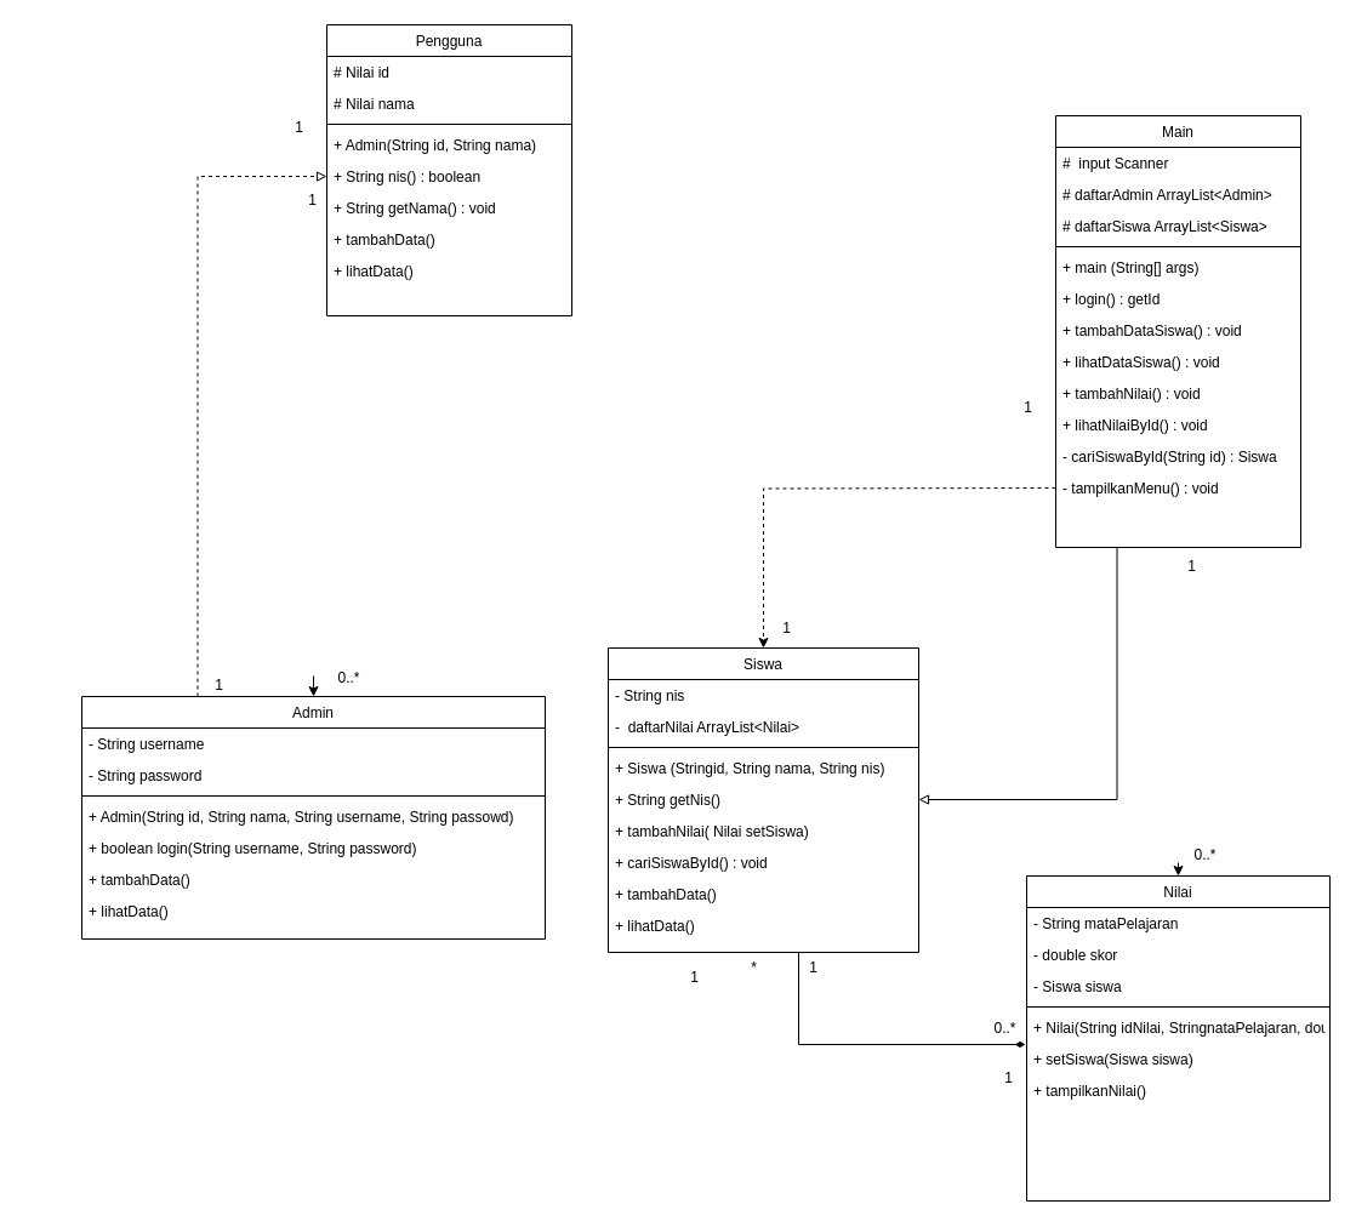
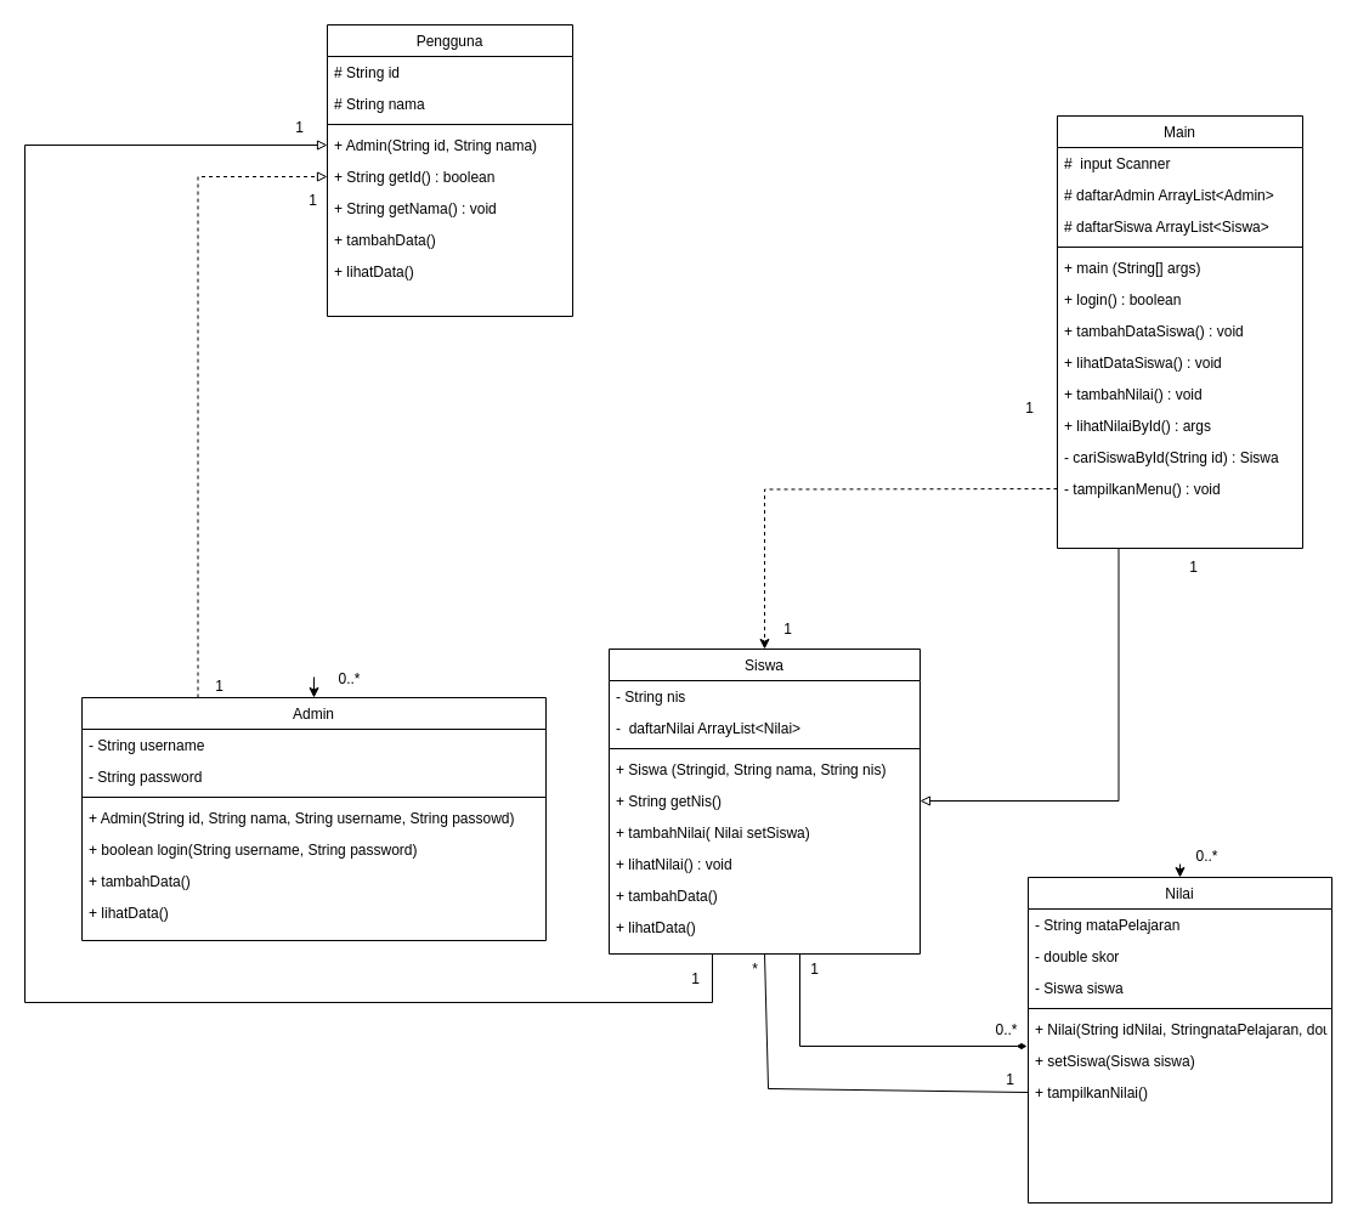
  <mxCell id="0" />
  <mxCell id="1" parent="0" />
  <mxCell id="2" style="edgeStyle=orthogonalEdgeStyle;rounded=0;orthogonalLoop=1;jettySize=auto;html=1;exitX=0.25;exitY=1;exitDx=0;exitDy=0;endArrow=block;endFill=0;" parent="1" source="3" target="40" edge="1"><mxGeometry relative="1" as="geometry" /></mxCell>
  <mxCell id="3" value="Main" style="swimlane;fontStyle=0;align=center;verticalAlign=top;childLayout=stackLayout;horizontal=1;startSize=26;horizontalStack=0;resizeParent=1;resizeLast=0;collapsible=1;marginBottom=0;rounded=0;shadow=0;strokeWidth=1;" parent="1" vertex="1"><mxGeometry x="870" y="95" width="202" height="356" as="geometry"><mxRectangle x="550" y="140" width="160" height="26" as="alternateBounds" /></mxGeometry></mxCell>
  <mxCell id="4" value="#  input Scanner" style="text;align=left;verticalAlign=top;spacingLeft=4;spacingRight=4;overflow=hidden;rotatable=0;points=[[0,0.5],[1,0.5]];portConstraint=eastwest;" parent="3" vertex="1"><mxGeometry y="26" width="202" height="26" as="geometry" /></mxCell>
  <mxCell id="5" value="# daftarAdmin ArrayList&lt;Admin&gt;" style="text;align=left;verticalAlign=top;spacingLeft=4;spacingRight=4;overflow=hidden;rotatable=0;points=[[0,0.5],[1,0.5]];portConstraint=eastwest;rounded=0;shadow=0;html=0;" parent="3" vertex="1"><mxGeometry y="52" width="202" height="26" as="geometry" /></mxCell>
  <mxCell id="6" value="# daftarSiswa ArrayList&lt;Siswa&gt; " style="text;align=left;verticalAlign=top;spacingLeft=4;spacingRight=4;overflow=hidden;rotatable=0;points=[[0,0.5],[1,0.5]];portConstraint=eastwest;rounded=0;shadow=0;html=0;" parent="3" vertex="1"><mxGeometry y="78" width="202" height="26" as="geometry" /></mxCell>
  <mxCell id="7" value="" style="line;html=1;strokeWidth=1;align=left;verticalAlign=middle;spacingTop=-1;spacingLeft=3;spacingRight=3;rotatable=0;labelPosition=right;points=[];portConstraint=eastwest;" parent="3" vertex="1"><mxGeometry y="104" width="202" height="8" as="geometry" /></mxCell>
  <mxCell id="8" value="+ main (String[] args)" style="text;align=left;verticalAlign=top;spacingLeft=4;spacingRight=4;overflow=hidden;rotatable=0;points=[[0,0.5],[1,0.5]];portConstraint=eastwest;" parent="3" vertex="1"><mxGeometry y="112" width="202" height="26" as="geometry" /></mxCell>
- <mxCell id="9" value="+ login() : getId" style="text;align=left;verticalAlign=top;spacingLeft=4;spacingRight=4;overflow=hidden;rotatable=0;points=[[0,0.5],[1,0.5]];portConstraint=eastwest;" parent="3" vertex="1"><mxGeometry y="138" width="202" height="26" as="geometry" /></mxCell>
+ <mxCell id="9" value="+ login() : boolean" style="text;align=left;verticalAlign=top;spacingLeft=4;spacingRight=4;overflow=hidden;rotatable=0;points=[[0,0.5],[1,0.5]];portConstraint=eastwest;" parent="3" vertex="1"><mxGeometry y="138" width="202" height="26" as="geometry" /></mxCell>
  <mxCell id="10" value="+ tambahDataSiswa() : void" style="text;align=left;verticalAlign=top;spacingLeft=4;spacingRight=4;overflow=hidden;rotatable=0;points=[[0,0.5],[1,0.5]];portConstraint=eastwest;" parent="3" vertex="1"><mxGeometry y="164" width="202" height="26" as="geometry" /></mxCell>
  <mxCell id="11" value="+ lihatDataSiswa() : void" style="text;align=left;verticalAlign=top;spacingLeft=4;spacingRight=4;overflow=hidden;rotatable=0;points=[[0,0.5],[1,0.5]];portConstraint=eastwest;" parent="3" vertex="1"><mxGeometry y="190" width="202" height="26" as="geometry" /></mxCell>
  <mxCell id="12" value="+ tambahNilai() : void" style="text;align=left;verticalAlign=top;spacingLeft=4;spacingRight=4;overflow=hidden;rotatable=0;points=[[0,0.5],[1,0.5]];portConstraint=eastwest;" parent="3" vertex="1"><mxGeometry y="216" width="202" height="26" as="geometry" /></mxCell>
- <mxCell id="13" value="+ lihatNilaiById() : void" style="text;align=left;verticalAlign=top;spacingLeft=4;spacingRight=4;overflow=hidden;rotatable=0;points=[[0,0.5],[1,0.5]];portConstraint=eastwest;" parent="3" vertex="1"><mxGeometry y="242" width="202" height="26" as="geometry" /></mxCell>
+ <mxCell id="13" value="+ lihatNilaiById() : args" style="text;align=left;verticalAlign=top;spacingLeft=4;spacingRight=4;overflow=hidden;rotatable=0;points=[[0,0.5],[1,0.5]];portConstraint=eastwest;" parent="3" vertex="1"><mxGeometry y="242" width="202" height="26" as="geometry" /></mxCell>
  <mxCell id="14" value="- cariSiswaById(String id) : Siswa" style="text;align=left;verticalAlign=top;spacingLeft=4;spacingRight=4;overflow=hidden;rotatable=0;points=[[0,0.5],[1,0.5]];portConstraint=eastwest;" parent="3" vertex="1"><mxGeometry y="268" width="202" height="26" as="geometry" /></mxCell>
  <mxCell id="15" value="- tampilkanMenu() : void" style="text;align=left;verticalAlign=top;spacingLeft=4;spacingRight=4;overflow=hidden;rotatable=0;points=[[0,0.5],[1,0.5]];portConstraint=eastwest;" parent="3" vertex="1"><mxGeometry y="294" width="202" height="26" as="geometry" /></mxCell>
  <mxCell id="16" value="Pengguna" style="swimlane;fontStyle=0;align=center;verticalAlign=top;childLayout=stackLayout;horizontal=1;startSize=26;horizontalStack=0;resizeParent=1;resizeLast=0;collapsible=1;marginBottom=0;rounded=0;shadow=0;strokeWidth=1;" parent="1" vertex="1"><mxGeometry x="269" y="20" width="202" height="240" as="geometry"><mxRectangle x="550" y="140" width="160" height="26" as="alternateBounds" /></mxGeometry></mxCell>
- <mxCell id="17" value="# Nilai id" style="text;align=left;verticalAlign=top;spacingLeft=4;spacingRight=4;overflow=hidden;rotatable=0;points=[[0,0.5],[1,0.5]];portConstraint=eastwest;rounded=0;shadow=0;html=0;" parent="16" vertex="1"><mxGeometry y="26" width="202" height="26" as="geometry" /></mxCell>
- <mxCell id="18" value="# Nilai nama" style="text;align=left;verticalAlign=top;spacingLeft=4;spacingRight=4;overflow=hidden;rotatable=0;points=[[0,0.5],[1,0.5]];portConstraint=eastwest;rounded=0;shadow=0;html=0;" parent="16" vertex="1"><mxGeometry y="52" width="202" height="26" as="geometry" /></mxCell>
+ <mxCell id="17" value="# String id" style="text;align=left;verticalAlign=top;spacingLeft=4;spacingRight=4;overflow=hidden;rotatable=0;points=[[0,0.5],[1,0.5]];portConstraint=eastwest;rounded=0;shadow=0;html=0;" parent="16" vertex="1"><mxGeometry y="26" width="202" height="26" as="geometry" /></mxCell>
+ <mxCell id="18" value="# String nama" style="text;align=left;verticalAlign=top;spacingLeft=4;spacingRight=4;overflow=hidden;rotatable=0;points=[[0,0.5],[1,0.5]];portConstraint=eastwest;rounded=0;shadow=0;html=0;" parent="16" vertex="1"><mxGeometry y="52" width="202" height="26" as="geometry" /></mxCell>
  <mxCell id="19" value="" style="line;html=1;strokeWidth=1;align=left;verticalAlign=middle;spacingTop=-1;spacingLeft=3;spacingRight=3;rotatable=0;labelPosition=right;points=[];portConstraint=eastwest;" parent="16" vertex="1"><mxGeometry y="78" width="202" height="8" as="geometry" /></mxCell>
  <mxCell id="20" value="+ Admin(String id, String nama)" style="text;align=left;verticalAlign=top;spacingLeft=4;spacingRight=4;overflow=hidden;rotatable=0;points=[[0,0.5],[1,0.5]];portConstraint=eastwest;" parent="16" vertex="1"><mxGeometry y="86" width="202" height="26" as="geometry" /></mxCell>
- <mxCell id="21" value="+ String nis() : boolean" style="text;align=left;verticalAlign=top;spacingLeft=4;spacingRight=4;overflow=hidden;rotatable=0;points=[[0,0.5],[1,0.5]];portConstraint=eastwest;" parent="16" vertex="1"><mxGeometry y="112" width="202" height="26" as="geometry" /></mxCell>
+ <mxCell id="21" value="+ String getId() : boolean" style="text;align=left;verticalAlign=top;spacingLeft=4;spacingRight=4;overflow=hidden;rotatable=0;points=[[0,0.5],[1,0.5]];portConstraint=eastwest;" parent="16" vertex="1"><mxGeometry y="112" width="202" height="26" as="geometry" /></mxCell>
  <mxCell id="22" value="+ String getNama() : void" style="text;align=left;verticalAlign=top;spacingLeft=4;spacingRight=4;overflow=hidden;rotatable=0;points=[[0,0.5],[1,0.5]];portConstraint=eastwest;" parent="16" vertex="1"><mxGeometry y="138" width="202" height="26" as="geometry" /></mxCell>
  <mxCell id="23" value="+ tambahData()" style="text;align=left;verticalAlign=top;spacingLeft=4;spacingRight=4;overflow=hidden;rotatable=0;points=[[0,0.5],[1,0.5]];portConstraint=eastwest;" parent="16" vertex="1"><mxGeometry y="164" width="202" height="26" as="geometry" /></mxCell>
  <mxCell id="24" value="+ lihatData()" style="text;align=left;verticalAlign=top;spacingLeft=4;spacingRight=4;overflow=hidden;rotatable=0;points=[[0,0.5],[1,0.5]];portConstraint=eastwest;" parent="16" vertex="1"><mxGeometry y="190" width="202" height="26" as="geometry" /></mxCell>
  <mxCell id="25" style="edgeStyle=orthogonalEdgeStyle;rounded=0;orthogonalLoop=1;jettySize=auto;html=1;exitX=0.25;exitY=0;exitDx=0;exitDy=0;endArrow=block;endFill=0;dashed=1;" parent="1" source="26" target="21" edge="1"><mxGeometry relative="1" as="geometry" /></mxCell>
  <mxCell id="26" value="Admin" style="swimlane;fontStyle=0;align=center;verticalAlign=top;childLayout=stackLayout;horizontal=1;startSize=26;horizontalStack=0;resizeParent=1;resizeLast=0;collapsible=1;marginBottom=0;rounded=0;shadow=0;strokeWidth=1;" parent="1" vertex="1"><mxGeometry x="67" y="574" width="382" height="200" as="geometry"><mxRectangle x="550" y="140" width="160" height="26" as="alternateBounds" /></mxGeometry></mxCell>
  <mxCell id="27" value="- String username" style="text;align=left;verticalAlign=top;spacingLeft=4;spacingRight=4;overflow=hidden;rotatable=0;points=[[0,0.5],[1,0.5]];portConstraint=eastwest;rounded=0;shadow=0;html=0;" parent="26" vertex="1"><mxGeometry y="26" width="382" height="26" as="geometry" /></mxCell>
  <mxCell id="28" value="- String password" style="text;align=left;verticalAlign=top;spacingLeft=4;spacingRight=4;overflow=hidden;rotatable=0;points=[[0,0.5],[1,0.5]];portConstraint=eastwest;rounded=0;shadow=0;html=0;" parent="26" vertex="1"><mxGeometry y="52" width="382" height="26" as="geometry" /></mxCell>
  <mxCell id="29" value="" style="line;html=1;strokeWidth=1;align=left;verticalAlign=middle;spacingTop=-1;spacingLeft=3;spacingRight=3;rotatable=0;labelPosition=right;points=[];portConstraint=eastwest;" parent="26" vertex="1"><mxGeometry y="78" width="382" height="8" as="geometry" /></mxCell>
  <mxCell id="30" value="+ Admin(String id, String nama, String username, String passowd)&#10;" style="text;align=left;verticalAlign=top;spacingLeft=4;spacingRight=4;overflow=hidden;rotatable=0;points=[[0,0.5],[1,0.5]];portConstraint=eastwest;" parent="26" vertex="1"><mxGeometry y="86" width="382" height="26" as="geometry" /></mxCell>
  <mxCell id="31" value="+ boolean login(String username, String password)" style="text;align=left;verticalAlign=top;spacingLeft=4;spacingRight=4;overflow=hidden;rotatable=0;points=[[0,0.5],[1,0.5]];portConstraint=eastwest;" parent="26" vertex="1"><mxGeometry y="112" width="382" height="26" as="geometry" /></mxCell>
  <mxCell id="32" value="+ tambahData()" style="text;align=left;verticalAlign=top;spacingLeft=4;spacingRight=4;overflow=hidden;rotatable=0;points=[[0,0.5],[1,0.5]];portConstraint=eastwest;" parent="26" vertex="1"><mxGeometry y="138" width="382" height="26" as="geometry" /></mxCell>
  <mxCell id="33" value="+ lihatData()" style="text;align=left;verticalAlign=top;spacingLeft=4;spacingRight=4;overflow=hidden;rotatable=0;points=[[0,0.5],[1,0.5]];portConstraint=eastwest;" parent="26" vertex="1"><mxGeometry y="164" width="382" height="26" as="geometry" /></mxCell>
+ <mxCell id="34" style="edgeStyle=orthogonalEdgeStyle;rounded=0;orthogonalLoop=1;jettySize=auto;html=1;entryX=0;entryY=0.5;entryDx=0;entryDy=0;endArrow=block;endFill=0;" parent="1" source="35" target="20" edge="1"><mxGeometry relative="1" as="geometry"><mxPoint x="150.879" y="133.182" as="targetPoint" /><Array as="points"><mxPoint x="586" y="825" /><mxPoint x="20" y="825" /><mxPoint x="20" y="119" /></Array></mxGeometry></mxCell>
  <mxCell id="35" value="Siswa" style="swimlane;fontStyle=0;align=center;verticalAlign=top;childLayout=stackLayout;horizontal=1;startSize=26;horizontalStack=0;resizeParent=1;resizeLast=0;collapsible=1;marginBottom=0;rounded=0;shadow=0;strokeWidth=1;" parent="1" vertex="1"><mxGeometry x="501" y="534" width="256" height="251" as="geometry"><mxRectangle x="550" y="140" width="160" height="26" as="alternateBounds" /></mxGeometry></mxCell>
  <mxCell id="36" value="- String nis" style="text;align=left;verticalAlign=top;spacingLeft=4;spacingRight=4;overflow=hidden;rotatable=0;points=[[0,0.5],[1,0.5]];portConstraint=eastwest;rounded=0;shadow=0;html=0;" parent="35" vertex="1"><mxGeometry y="26" width="256" height="26" as="geometry" /></mxCell>
  <mxCell id="37" value="-  daftarNilai ArrayList&lt;Nilai&gt;" style="text;align=left;verticalAlign=top;spacingLeft=4;spacingRight=4;overflow=hidden;rotatable=0;points=[[0,0.5],[1,0.5]];portConstraint=eastwest;rounded=0;shadow=0;html=0;" parent="35" vertex="1"><mxGeometry y="52" width="256" height="26" as="geometry" /></mxCell>
  <mxCell id="38" value="" style="line;html=1;strokeWidth=1;align=left;verticalAlign=middle;spacingTop=-1;spacingLeft=3;spacingRight=3;rotatable=0;labelPosition=right;points=[];portConstraint=eastwest;" parent="35" vertex="1"><mxGeometry y="78" width="256" height="8" as="geometry" /></mxCell>
  <mxCell id="39" value="+ Siswa (Stringid, String nama, String nis)" style="text;align=left;verticalAlign=top;spacingLeft=4;spacingRight=4;overflow=hidden;rotatable=0;points=[[0,0.5],[1,0.5]];portConstraint=eastwest;" parent="35" vertex="1"><mxGeometry y="86" width="256" height="26" as="geometry" /></mxCell>
  <mxCell id="40" value="+ String getNis()" style="text;align=left;verticalAlign=top;spacingLeft=4;spacingRight=4;overflow=hidden;rotatable=0;points=[[0,0.5],[1,0.5]];portConstraint=eastwest;" parent="35" vertex="1"><mxGeometry y="112" width="256" height="26" as="geometry" /></mxCell>
  <mxCell id="41" value="+ tambahNilai( Nilai setSiswa)" style="text;align=left;verticalAlign=top;spacingLeft=4;spacingRight=4;overflow=hidden;rotatable=0;points=[[0,0.5],[1,0.5]];portConstraint=eastwest;" parent="35" vertex="1"><mxGeometry y="138" width="256" height="26" as="geometry" /></mxCell>
- <mxCell id="42" value="+ cariSiswaById() : void" style="text;align=left;verticalAlign=top;spacingLeft=4;spacingRight=4;overflow=hidden;rotatable=0;points=[[0,0.5],[1,0.5]];portConstraint=eastwest;" parent="35" vertex="1"><mxGeometry y="164" width="256" height="26" as="geometry" /></mxCell>
+ <mxCell id="42" value="+ lihatNilai() : void" style="text;align=left;verticalAlign=top;spacingLeft=4;spacingRight=4;overflow=hidden;rotatable=0;points=[[0,0.5],[1,0.5]];portConstraint=eastwest;" parent="35" vertex="1"><mxGeometry y="164" width="256" height="26" as="geometry" /></mxCell>
  <mxCell id="43" value="+ tambahData()" style="text;align=left;verticalAlign=top;spacingLeft=4;spacingRight=4;overflow=hidden;rotatable=0;points=[[0,0.5],[1,0.5]];portConstraint=eastwest;" parent="35" vertex="1"><mxGeometry y="190" width="256" height="26" as="geometry" /></mxCell>
  <mxCell id="44" value="+ lihatData()" style="text;align=left;verticalAlign=top;spacingLeft=4;spacingRight=4;overflow=hidden;rotatable=0;points=[[0,0.5],[1,0.5]];portConstraint=eastwest;" parent="35" vertex="1"><mxGeometry y="216" width="256" height="26" as="geometry" /></mxCell>
  <mxCell id="45" value="Nilai" style="swimlane;fontStyle=0;align=center;verticalAlign=top;childLayout=stackLayout;horizontal=1;startSize=26;horizontalStack=0;resizeParent=1;resizeLast=0;collapsible=1;marginBottom=0;rounded=0;shadow=0;strokeWidth=1;" parent="1" vertex="1"><mxGeometry x="846" y="722" width="250" height="268" as="geometry"><mxRectangle x="550" y="140" width="160" height="26" as="alternateBounds" /></mxGeometry></mxCell>
  <mxCell id="46" value="- String mataPelajaran" style="text;align=left;verticalAlign=top;spacingLeft=4;spacingRight=4;overflow=hidden;rotatable=0;points=[[0,0.5],[1,0.5]];portConstraint=eastwest;rounded=0;shadow=0;html=0;" parent="45" vertex="1"><mxGeometry y="26" width="250" height="26" as="geometry" /></mxCell>
  <mxCell id="47" value="- double skor" style="text;align=left;verticalAlign=top;spacingLeft=4;spacingRight=4;overflow=hidden;rotatable=0;points=[[0,0.5],[1,0.5]];portConstraint=eastwest;rounded=0;shadow=0;html=0;" parent="45" vertex="1"><mxGeometry y="52" width="250" height="26" as="geometry" /></mxCell>
  <mxCell id="48" value="- Siswa siswa" style="text;align=left;verticalAlign=top;spacingLeft=4;spacingRight=4;overflow=hidden;rotatable=0;points=[[0,0.5],[1,0.5]];portConstraint=eastwest;rounded=0;shadow=0;html=0;" parent="45" vertex="1"><mxGeometry y="78" width="250" height="26" as="geometry" /></mxCell>
  <mxCell id="49" value="" style="line;html=1;strokeWidth=1;align=left;verticalAlign=middle;spacingTop=-1;spacingLeft=3;spacingRight=3;rotatable=0;labelPosition=right;points=[];portConstraint=eastwest;" parent="45" vertex="1"><mxGeometry y="104" width="250" height="8" as="geometry" /></mxCell>
  <mxCell id="50" value="+ Nilai(String idNilai, StringnataPelajaran, double skor)" style="text;align=left;verticalAlign=top;spacingLeft=4;spacingRight=4;overflow=hidden;rotatable=0;points=[[0,0.5],[1,0.5]];portConstraint=eastwest;" parent="45" vertex="1"><mxGeometry y="112" width="250" height="26" as="geometry" /></mxCell>
  <mxCell id="51" value="+ setSiswa(Siswa siswa)" style="text;align=left;verticalAlign=top;spacingLeft=4;spacingRight=4;overflow=hidden;rotatable=0;points=[[0,0.5],[1,0.5]];portConstraint=eastwest;" parent="45" vertex="1"><mxGeometry y="138" width="250" height="26" as="geometry" /></mxCell>
  <mxCell id="52" value="+ tampilkanNilai()" style="text;align=left;verticalAlign=top;spacingLeft=4;spacingRight=4;overflow=hidden;rotatable=0;points=[[0,0.5],[1,0.5]];portConstraint=eastwest;" parent="45" vertex="1"><mxGeometry y="164" width="250" height="26" as="geometry" /></mxCell>
  <mxCell id="53" value="" style="endArrow=classic;html=1;rounded=0;entryX=0.5;entryY=0;entryDx=0;entryDy=0;" parent="1" target="26" edge="1"><mxGeometry width="50" height="50" relative="1" as="geometry"><mxPoint x="258" y="557" as="sourcePoint" /><mxPoint x="384" y="446" as="targetPoint" /></mxGeometry></mxCell>
  <mxCell id="54" value="" style="endArrow=classic;html=1;rounded=0;entryX=0.5;entryY=0;entryDx=0;entryDy=0;" parent="1" target="45" edge="1"><mxGeometry width="50" height="50" relative="1" as="geometry"><mxPoint x="971" y="711" as="sourcePoint" /><mxPoint x="787" y="569" as="targetPoint" /></mxGeometry></mxCell>
+ <mxCell id="55" value="" style="endArrow=none;html=1;rounded=0;entryX=0;entryY=0.5;entryDx=0;entryDy=0;exitX=0.5;exitY=1;exitDx=0;exitDy=0;" parent="1" source="35" target="52" edge="1"><mxGeometry width="50" height="50" relative="1" as="geometry"><mxPoint x="626" y="785" as="sourcePoint" /><mxPoint x="632" y="924" as="targetPoint" /><Array as="points"><mxPoint x="632" y="896" /></Array></mxGeometry></mxCell>
  <mxCell id="56" style="edgeStyle=orthogonalEdgeStyle;rounded=0;orthogonalLoop=1;jettySize=auto;html=1;endArrow=diamondThin;endFill=1;" parent="1" edge="1"><mxGeometry relative="1" as="geometry"><mxPoint x="658" y="785" as="sourcePoint" /><mxPoint x="845" y="861" as="targetPoint" /><Array as="points"><mxPoint x="658" y="861" /></Array></mxGeometry></mxCell>
  <mxCell id="57" style="edgeStyle=orthogonalEdgeStyle;rounded=0;orthogonalLoop=1;jettySize=auto;html=1;entryX=0.5;entryY=0;entryDx=0;entryDy=0;dashed=1;" parent="1" target="35" edge="1"><mxGeometry relative="1" as="geometry"><mxPoint x="870" y="402" as="sourcePoint" /></mxGeometry></mxCell>
  <mxCell id="58" value="1" style="text;html=1;align=center;verticalAlign=middle;resizable=0;points=[];autosize=1;strokeColor=none;fillColor=none;" parent="1" vertex="1"><mxGeometry x="167" y="552" width="25" height="26" as="geometry" /></mxCell>
  <mxCell id="59" value="1" style="text;html=1;align=center;verticalAlign=middle;resizable=0;points=[];autosize=1;strokeColor=none;fillColor=none;" parent="1" vertex="1"><mxGeometry x="244" y="152" width="25" height="26" as="geometry" /></mxCell>
  <mxCell id="60" value="1" style="text;html=1;align=center;verticalAlign=middle;resizable=0;points=[];autosize=1;strokeColor=none;fillColor=none;" parent="1" vertex="1"><mxGeometry x="635" y="505" width="25" height="26" as="geometry" /></mxCell>
  <mxCell id="61" value="1" style="text;html=1;align=center;verticalAlign=middle;resizable=0;points=[];autosize=1;strokeColor=none;fillColor=none;" parent="1" vertex="1"><mxGeometry x="233" y="92" width="25" height="26" as="geometry" /></mxCell>
  <mxCell id="62" value="1" style="text;html=1;align=center;verticalAlign=middle;resizable=0;points=[];autosize=1;strokeColor=none;fillColor=none;" parent="1" vertex="1"><mxGeometry x="559" y="793" width="25" height="26" as="geometry" /></mxCell>
  <mxCell id="63" value="1" style="text;html=1;align=center;verticalAlign=middle;resizable=0;points=[];autosize=1;strokeColor=none;fillColor=none;" parent="1" vertex="1"><mxGeometry x="657" y="785" width="25" height="26" as="geometry" /></mxCell>
  <mxCell id="64" value="0..*" style="text;html=1;align=center;verticalAlign=middle;resizable=0;points=[];autosize=1;strokeColor=none;fillColor=none;" parent="1" vertex="1"><mxGeometry x="810" y="835" width="36" height="26" as="geometry" /></mxCell>
  <mxCell id="65" value="*" style="text;html=1;align=center;verticalAlign=middle;resizable=0;points=[];autosize=1;strokeColor=none;fillColor=none;" parent="1" vertex="1"><mxGeometry x="609" y="785" width="23" height="26" as="geometry" /></mxCell>
  <mxCell id="66" value="1" style="text;html=1;align=center;verticalAlign=middle;resizable=0;points=[];autosize=1;strokeColor=none;fillColor=none;" parent="1" vertex="1"><mxGeometry x="818" y="876" width="25" height="26" as="geometry" /></mxCell>
  <mxCell id="67" value="1" style="text;html=1;align=center;verticalAlign=middle;resizable=0;points=[];autosize=1;strokeColor=none;fillColor=none;" parent="1" vertex="1"><mxGeometry x="969" y="454" width="25" height="26" as="geometry" /></mxCell>
  <mxCell id="68" value="0..*" style="text;html=1;align=center;verticalAlign=middle;resizable=0;points=[];autosize=1;strokeColor=none;fillColor=none;" parent="1" vertex="1"><mxGeometry x="975" y="692" width="36" height="26" as="geometry" /></mxCell>
  <mxCell id="69" value="1" style="text;html=1;align=center;verticalAlign=middle;resizable=0;points=[];autosize=1;strokeColor=none;fillColor=none;" parent="1" vertex="1"><mxGeometry x="834" y="323" width="25" height="26" as="geometry" /></mxCell>
  <mxCell id="70" value="0..*" style="text;html=1;align=center;verticalAlign=middle;resizable=0;points=[];autosize=1;strokeColor=none;fillColor=none;" parent="1" vertex="1"><mxGeometry x="269" y="546" width="36" height="26" as="geometry" /></mxCell>
